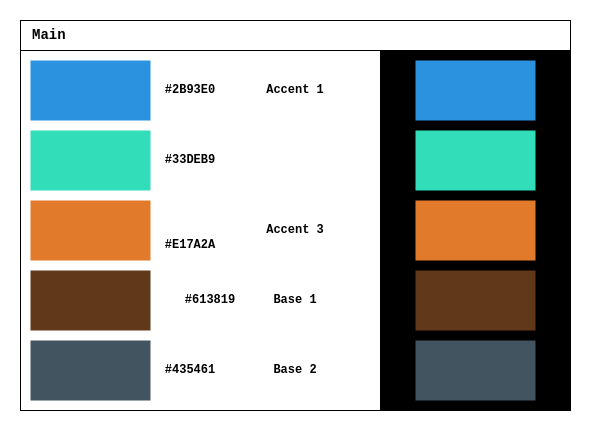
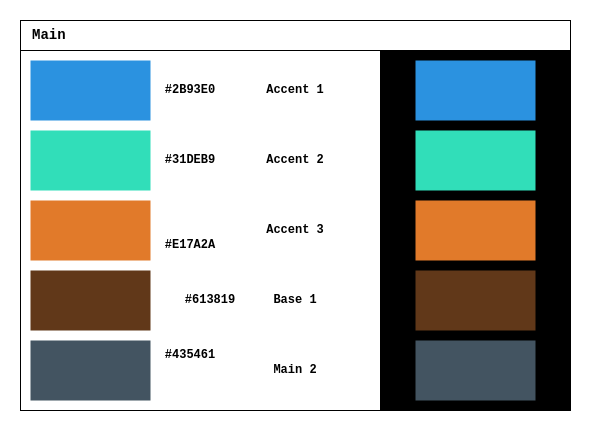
  <mxCell id="0" />
  <mxCell id="1" parent="0" />
  <mxCell id="2" value="" style="rounded=0;whiteSpace=wrap;html=1;fontFamily=Courier New;fontStyle=1" parent="1" vertex="1"><mxGeometry x="20" y="50" width="550" height="360" as="geometry" /></mxCell>
  <mxCell id="3" value="" style="rounded=0;whiteSpace=wrap;html=1;strokeColor=none;fillColor=#2B92E0;fontFamily=Courier New;fontStyle=1" parent="1" vertex="1"><mxGeometry x="30" y="60" width="120" height="60" as="geometry" /></mxCell>
  <mxCell id="4" value="" style="rounded=0;whiteSpace=wrap;html=1;strokeColor=none;fillColor=#31DEB9;fontFamily=Courier New;fontStyle=1" parent="1" vertex="1"><mxGeometry x="30" y="130" width="120" height="60" as="geometry" /></mxCell>
  <mxCell id="5" value="" style="rounded=0;whiteSpace=wrap;html=1;strokeColor=none;fillColor=#E17A2A;fontFamily=Courier New;fontStyle=1" parent="1" vertex="1"><mxGeometry x="30" y="200" width="120" height="60" as="geometry" /></mxCell>
  <mxCell id="6" value="#2B93E0" style="text;html=1;align=center;verticalAlign=middle;whiteSpace=wrap;rounded=0;fontFamily=Courier New;fontStyle=1" parent="1" vertex="1"><mxGeometry x="160" y="75" width="60" height="30" as="geometry" /></mxCell>
  <mxCell id="7" value="" style="rounded=0;whiteSpace=wrap;html=1;strokeColor=none;fillColor=#613819;fontFamily=Courier New;fontStyle=1" parent="1" vertex="1"><mxGeometry x="30" y="270" width="120" height="60" as="geometry" /></mxCell>
  <mxCell id="8" value="" style="rounded=0;whiteSpace=wrap;html=1;strokeColor=none;fillColor=#435461;fontFamily=Courier New;fontStyle=1" parent="1" vertex="1"><mxGeometry x="30" y="340" width="120" height="60" as="geometry" /></mxCell>
  <mxCell id="9" value="" style="rounded=0;whiteSpace=wrap;html=1;fillColor=#000000;fontFamily=Courier New;fontStyle=1" parent="1" vertex="1"><mxGeometry x="380" y="50" width="190" height="360" as="geometry" /></mxCell>
  <mxCell id="10" value="#E17A2A" style="text;html=1;align=center;verticalAlign=middle;whiteSpace=wrap;rounded=0;fontFamily=Courier New;fontStyle=1" parent="1" vertex="1"><mxGeometry x="160" y="230" width="60" height="30" as="geometry" /></mxCell>
- <mxCell id="11" value="#33DEB9" style="text;html=1;align=center;verticalAlign=middle;whiteSpace=wrap;rounded=0;fontFamily=Courier New;fontStyle=1" parent="1" vertex="1"><mxGeometry x="160" y="145" width="60" height="30" as="geometry" /></mxCell>
+ <mxCell id="11" value="#31DEB9" style="text;html=1;align=center;verticalAlign=middle;whiteSpace=wrap;rounded=0;fontFamily=Courier New;fontStyle=1" parent="1" vertex="1"><mxGeometry x="160" y="145" width="60" height="30" as="geometry" /></mxCell>
  <mxCell id="12" value="" style="rounded=0;whiteSpace=wrap;html=1;strokeColor=none;fillColor=#2B92E0;fontFamily=Courier New;fontStyle=1" parent="1" vertex="1"><mxGeometry x="415" y="60" width="120" height="60" as="geometry" /></mxCell>
  <mxCell id="13" value="" style="rounded=0;whiteSpace=wrap;html=1;strokeColor=none;fillColor=#31DEB9;fontFamily=Courier New;fontStyle=1" parent="1" vertex="1"><mxGeometry x="415" y="130" width="120" height="60" as="geometry" /></mxCell>
  <mxCell id="14" value="" style="rounded=0;whiteSpace=wrap;html=1;strokeColor=none;fillColor=#E17A2A;fontFamily=Courier New;fontStyle=1" parent="1" vertex="1"><mxGeometry x="415" y="200" width="120" height="60" as="geometry" /></mxCell>
  <mxCell id="15" value="" style="rounded=0;whiteSpace=wrap;html=1;strokeColor=none;fillColor=#613819;fontFamily=Courier New;fontStyle=1" parent="1" vertex="1"><mxGeometry x="415" y="270" width="120" height="60" as="geometry" /></mxCell>
  <mxCell id="16" value="" style="rounded=0;whiteSpace=wrap;html=1;strokeColor=none;fillColor=#435461;fontFamily=Courier New;fontStyle=1" parent="1" vertex="1"><mxGeometry x="415" y="340" width="120" height="60" as="geometry" /></mxCell>
  <mxCell id="17" value="Accent 1" style="text;html=1;align=center;verticalAlign=middle;whiteSpace=wrap;rounded=0;fontFamily=Courier New;fontStyle=1" parent="1" vertex="1"><mxGeometry x="265" y="75" width="60" height="30" as="geometry" /></mxCell>
+ <mxCell id="18" value="Accent 2" style="text;html=1;align=center;verticalAlign=middle;whiteSpace=wrap;rounded=0;fontFamily=Courier New;fontStyle=1" parent="1" vertex="1"><mxGeometry x="265" y="145" width="60" height="30" as="geometry" /></mxCell>
  <mxCell id="19" value="Accent 3" style="text;html=1;align=center;verticalAlign=middle;whiteSpace=wrap;rounded=0;fontFamily=Courier New;fontStyle=1" parent="1" vertex="1"><mxGeometry x="265" y="215" width="60" height="30" as="geometry" /></mxCell>
  <mxCell id="20" value="#613819" style="text;html=1;align=center;verticalAlign=middle;whiteSpace=wrap;rounded=0;fontFamily=Courier New;fontStyle=1" parent="1" vertex="1"><mxGeometry x="180" y="285" width="60" height="30" as="geometry" /></mxCell>
  <mxCell id="21" value="Base 1" style="text;html=1;align=center;verticalAlign=middle;whiteSpace=wrap;rounded=0;fontFamily=Courier New;fontStyle=1" parent="1" vertex="1"><mxGeometry x="265" y="285" width="60" height="30" as="geometry" /></mxCell>
- <mxCell id="22" value="#435461" style="text;html=1;align=center;verticalAlign=middle;whiteSpace=wrap;rounded=0;fontFamily=Courier New;fontStyle=1" parent="1" vertex="1"><mxGeometry x="160" y="355" width="60" height="30" as="geometry" /></mxCell>
- <mxCell id="23" value="Base 2" style="text;html=1;align=center;verticalAlign=middle;whiteSpace=wrap;rounded=0;fontFamily=Courier New;fontStyle=1" parent="1" vertex="1"><mxGeometry x="265" y="355" width="60" height="30" as="geometry" /></mxCell>
+ <mxCell id="22" value="#435461" style="text;html=1;align=center;verticalAlign=middle;whiteSpace=wrap;rounded=0;fontFamily=Courier New;fontStyle=1" parent="1" vertex="1"><mxGeometry x="160" y="340" width="60" height="30" as="geometry" /></mxCell>
+ <mxCell id="23" value="Main 2" style="text;html=1;align=center;verticalAlign=middle;whiteSpace=wrap;rounded=0;fontFamily=Courier New;fontStyle=1" parent="1" vertex="1"><mxGeometry x="265" y="355" width="60" height="30" as="geometry" /></mxCell>
  <mxCell id="24" value="" style="rounded=0;whiteSpace=wrap;html=1;fontFamily=Courier New;fontStyle=1" parent="1" vertex="1"><mxGeometry x="20" y="20" width="550" height="30" as="geometry" /></mxCell>
  <mxCell id="25" value="&lt;span&gt;&lt;font style=&quot;font-size: 14px;&quot;&gt;Main&lt;/font&gt;&lt;/span&gt;" style="text;html=1;align=left;verticalAlign=middle;whiteSpace=wrap;rounded=0;fontFamily=Courier New;fontStyle=1" parent="1" vertex="1"><mxGeometry x="30" y="20" width="130" height="30" as="geometry" /></mxCell>
